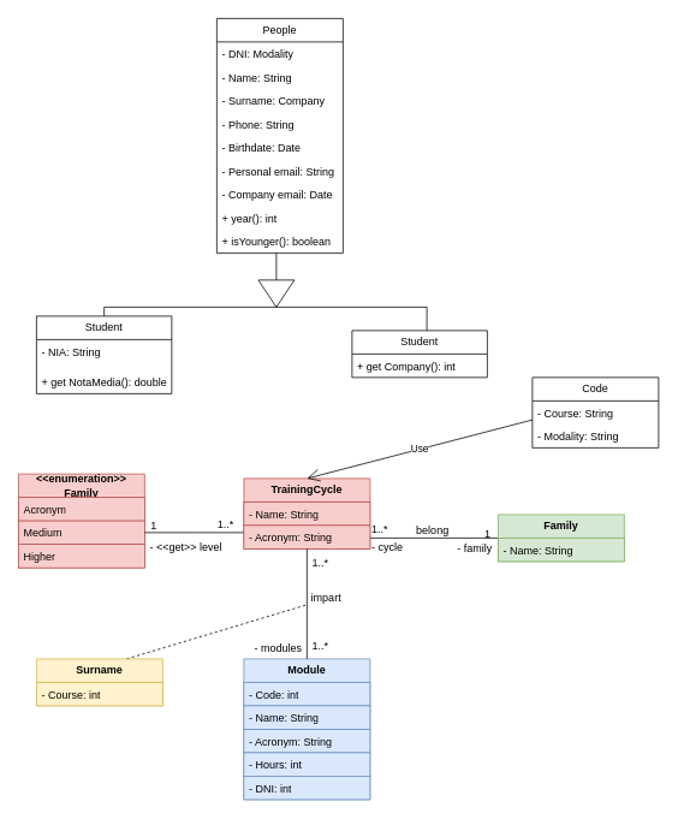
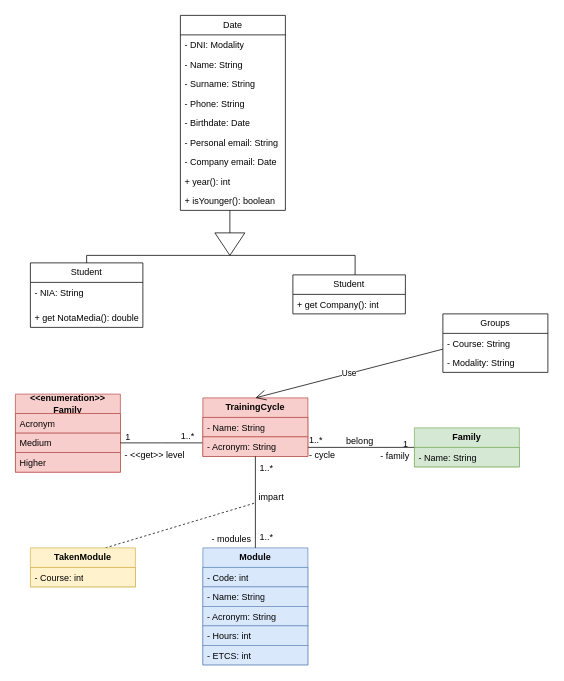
  <mxCell id="0" />
  <mxCell id="1" parent="0" />
  <mxCell id="2" value="" style="endArrow=none;shadow=0;strokeWidth=1;rounded=0;endFill=0;edgeStyle=elbowEdgeStyle;elbow=vertical;exitX=1;exitY=0.5;exitDx=0;exitDy=0;entryX=0;entryY=0.5;entryDx=0;entryDy=0;startArrow=none;startFill=0;" parent="1" source="15" target="16" edge="1"><mxGeometry x="0.5" y="41" relative="1" as="geometry"><mxPoint x="420" y="585" as="sourcePoint" /><mxPoint x="570" y="600" as="targetPoint" /><mxPoint x="-40" y="32" as="offset" /></mxGeometry></mxCell>
  <mxCell id="3" value="1..*" style="resizable=0;align=left;verticalAlign=bottom;labelBackgroundColor=none;fontSize=12;" parent="2" connectable="0" vertex="1"><mxGeometry x="-1" relative="1" as="geometry"><mxPoint as="offset" /></mxGeometry></mxCell>
  <mxCell id="4" value="1" style="resizable=0;align=right;verticalAlign=bottom;labelBackgroundColor=none;fontSize=12;" parent="2" connectable="0" vertex="1"><mxGeometry x="1" relative="1" as="geometry"><mxPoint x="-7" y="4" as="offset" /></mxGeometry></mxCell>
  <mxCell id="5" value="belong" style="text;html=1;resizable=0;points=[];;align=center;verticalAlign=middle;labelBackgroundColor=none;rounded=0;shadow=0;strokeWidth=1;fontSize=12;" parent="2" vertex="1" connectable="0"><mxGeometry x="0.5" y="49" relative="1" as="geometry"><mxPoint x="-38" y="40" as="offset" /></mxGeometry></mxCell>
  <mxCell id="6" value="&amp;lt;&amp;lt;enumeration&amp;gt;&amp;gt;&lt;br&gt;Family" style="swimlane;fontStyle=1;childLayout=stackLayout;horizontal=1;startSize=26;fillColor=#f8cecc;horizontalStack=0;resizeParent=1;resizeParentMax=0;resizeLast=0;collapsible=1;marginBottom=0;whiteSpace=wrap;html=1;strokeColor=#b85450;" parent="1" vertex="1"><mxGeometry x="20" y="525" width="140" height="104" as="geometry" /></mxCell>
  <mxCell id="7" value="Acronym" style="text;strokeColor=#b85450;fillColor=#f8cecc;align=left;verticalAlign=top;spacingLeft=4;spacingRight=4;overflow=hidden;rotatable=0;points=[[0,0.5],[1,0.5]];portConstraint=eastwest;whiteSpace=wrap;html=1;" parent="6" vertex="1"><mxGeometry y="26" width="140" height="26" as="geometry" /></mxCell>
  <mxCell id="8" value="Medium" style="text;strokeColor=#b85450;fillColor=#f8cecc;align=left;verticalAlign=top;spacingLeft=4;spacingRight=4;overflow=hidden;rotatable=0;points=[[0,0.5],[1,0.5]];portConstraint=eastwest;whiteSpace=wrap;html=1;" parent="6" vertex="1"><mxGeometry y="52" width="140" height="26" as="geometry" /></mxCell>
  <mxCell id="9" value="Higher" style="text;strokeColor=#b85450;fillColor=#f8cecc;align=left;verticalAlign=top;spacingLeft=4;spacingRight=4;overflow=hidden;rotatable=0;points=[[0,0.5],[1,0.5]];portConstraint=eastwest;whiteSpace=wrap;html=1;" vertex="1" parent="6"><mxGeometry y="78" width="140" height="26" as="geometry" /></mxCell>
  <mxCell id="10" style="edgeStyle=orthogonalEdgeStyle;rounded=0;orthogonalLoop=1;jettySize=auto;html=1;endArrow=none;endFill=0;" parent="1" source="8" edge="1"><mxGeometry relative="1" as="geometry"><mxPoint x="270" y="590" as="targetPoint" /></mxGeometry></mxCell>
  <mxCell id="11" value="1" style="resizable=0;align=left;verticalAlign=bottom;labelBackgroundColor=none;fontSize=12;" parent="1" connectable="0" vertex="1"><mxGeometry x="165" y="590" as="geometry" /></mxCell>
  <mxCell id="12" value="1..*" style="resizable=0;align=left;verticalAlign=bottom;labelBackgroundColor=none;fontSize=12;" parent="1" connectable="0" vertex="1"><mxGeometry x="245" y="583" as="geometry"><mxPoint x="-6" y="6" as="offset" /></mxGeometry></mxCell>
  <mxCell id="13" value="TrainingCycle" style="swimlane;fontStyle=1;childLayout=stackLayout;horizontal=1;startSize=26;fillColor=#f8cecc;horizontalStack=0;resizeParent=1;resizeParentMax=0;resizeLast=0;collapsible=1;marginBottom=0;whiteSpace=wrap;html=1;strokeColor=#b85450;" parent="1" vertex="1"><mxGeometry x="270" y="530" width="140" height="78" as="geometry" /></mxCell>
  <mxCell id="14" value="-&amp;nbsp;Name: String" style="text;strokeColor=#b85450;fillColor=#f8cecc;align=left;verticalAlign=top;spacingLeft=4;spacingRight=4;overflow=hidden;rotatable=0;points=[[0,0.5],[1,0.5]];portConstraint=eastwest;whiteSpace=wrap;html=1;" parent="13" vertex="1"><mxGeometry y="26" width="140" height="26" as="geometry" /></mxCell>
  <mxCell id="15" value="- Acronym: String" style="text;strokeColor=#b85450;fillColor=#f8cecc;align=left;verticalAlign=top;spacingLeft=4;spacingRight=4;overflow=hidden;rotatable=0;points=[[0,0.5],[1,0.5]];portConstraint=eastwest;whiteSpace=wrap;html=1;" parent="13" vertex="1"><mxGeometry y="52" width="140" height="26" as="geometry" /></mxCell>
  <mxCell id="16" value="Family" style="swimlane;fontStyle=1;childLayout=stackLayout;horizontal=1;startSize=26;fillColor=#d5e8d4;horizontalStack=0;resizeParent=1;resizeParentMax=0;resizeLast=0;collapsible=1;marginBottom=0;whiteSpace=wrap;html=1;strokeColor=#82b366;" parent="1" vertex="1"><mxGeometry x="552" y="570" width="140" height="52" as="geometry" /></mxCell>
  <mxCell id="17" value="-&amp;nbsp;Name: String" style="text;strokeColor=#82b366;fillColor=#d5e8d4;align=left;verticalAlign=top;spacingLeft=4;spacingRight=4;overflow=hidden;rotatable=0;points=[[0,0.5],[1,0.5]];portConstraint=eastwest;whiteSpace=wrap;html=1;" parent="16" vertex="1"><mxGeometry y="26" width="140" height="26" as="geometry" /></mxCell>
  <mxCell id="18" value="Module" style="swimlane;fontStyle=1;childLayout=stackLayout;horizontal=1;startSize=26;fillColor=#dae8fc;horizontalStack=0;resizeParent=1;resizeParentMax=0;resizeLast=0;collapsible=1;marginBottom=0;whiteSpace=wrap;html=1;strokeColor=#6c8ebf;" parent="1" vertex="1"><mxGeometry x="270" y="730" width="140" height="156" as="geometry" /></mxCell>
  <mxCell id="19" value="- Code: int" style="text;strokeColor=#6c8ebf;fillColor=#dae8fc;align=left;verticalAlign=top;spacingLeft=4;spacingRight=4;overflow=hidden;rotatable=0;points=[[0,0.5],[1,0.5]];portConstraint=eastwest;whiteSpace=wrap;html=1;" parent="18" vertex="1"><mxGeometry y="26" width="140" height="26" as="geometry" /></mxCell>
  <mxCell id="20" value="- Name: String" style="text;strokeColor=#6c8ebf;fillColor=#dae8fc;align=left;verticalAlign=top;spacingLeft=4;spacingRight=4;overflow=hidden;rotatable=0;points=[[0,0.5],[1,0.5]];portConstraint=eastwest;whiteSpace=wrap;html=1;" parent="18" vertex="1"><mxGeometry y="52" width="140" height="26" as="geometry" /></mxCell>
  <mxCell id="21" value="- Acronym: String" style="text;strokeColor=#6c8ebf;fillColor=#dae8fc;align=left;verticalAlign=top;spacingLeft=4;spacingRight=4;overflow=hidden;rotatable=0;points=[[0,0.5],[1,0.5]];portConstraint=eastwest;whiteSpace=wrap;html=1;" parent="18" vertex="1"><mxGeometry y="78" width="140" height="26" as="geometry" /></mxCell>
  <mxCell id="22" value="- Hours: int" style="text;strokeColor=#6c8ebf;fillColor=#dae8fc;align=left;verticalAlign=top;spacingLeft=4;spacingRight=4;overflow=hidden;rotatable=0;points=[[0,0.5],[1,0.5]];portConstraint=eastwest;whiteSpace=wrap;html=1;" parent="18" vertex="1"><mxGeometry y="104" width="140" height="26" as="geometry" /></mxCell>
- <mxCell id="23" value="- DNI: int" style="text;strokeColor=#6c8ebf;fillColor=#dae8fc;align=left;verticalAlign=top;spacingLeft=4;spacingRight=4;overflow=hidden;rotatable=0;points=[[0,0.5],[1,0.5]];portConstraint=eastwest;whiteSpace=wrap;html=1;" parent="18" vertex="1"><mxGeometry y="130" width="140" height="26" as="geometry" /></mxCell>
+ <mxCell id="23" value="- ETCS: int" style="text;strokeColor=#6c8ebf;fillColor=#dae8fc;align=left;verticalAlign=top;spacingLeft=4;spacingRight=4;overflow=hidden;rotatable=0;points=[[0,0.5],[1,0.5]];portConstraint=eastwest;whiteSpace=wrap;html=1;" parent="18" vertex="1"><mxGeometry y="130" width="140" height="26" as="geometry" /></mxCell>
  <mxCell id="24" style="edgeStyle=orthogonalEdgeStyle;rounded=0;orthogonalLoop=1;jettySize=auto;html=1;endArrow=none;endFill=0;exitX=0.5;exitY=0;exitDx=0;exitDy=0;" parent="1" source="18" target="42" edge="1"><mxGeometry relative="1" as="geometry"><mxPoint x="170" y="631" as="sourcePoint" /><mxPoint x="339.02" y="634.988" as="targetPoint" /></mxGeometry></mxCell>
  <mxCell id="25" value="1..*" style="resizable=0;align=left;verticalAlign=bottom;labelBackgroundColor=none;fontSize=12;" parent="1" connectable="0" vertex="1"><mxGeometry x="289" y="618" as="geometry"><mxPoint x="55" y="14" as="offset" /></mxGeometry></mxCell>
  <mxCell id="26" value="1..*" style="resizable=0;align=left;verticalAlign=bottom;labelBackgroundColor=none;fontSize=12;" parent="1" connectable="0" vertex="1"><mxGeometry x="289" y="710" as="geometry"><mxPoint x="55" y="14" as="offset" /></mxGeometry></mxCell>
  <mxCell id="27" value="impart" style="text;html=1;resizable=0;points=[];;align=center;verticalAlign=middle;labelBackgroundColor=none;rounded=0;shadow=0;strokeWidth=1;fontSize=12;" parent="1" vertex="1" connectable="0"><mxGeometry x="480" y="581" as="geometry"><mxPoint x="-120" y="81" as="offset" /></mxGeometry></mxCell>
- <mxCell id="28" value="People" style="swimlane;fontStyle=0;childLayout=stackLayout;horizontal=1;startSize=26;fillColor=none;horizontalStack=0;resizeParent=1;resizeParentMax=0;resizeLast=0;collapsible=1;marginBottom=0;whiteSpace=wrap;html=1;" vertex="1" parent="1"><mxGeometry x="240" y="20" width="140" height="260" as="geometry" /></mxCell>
+ <mxCell id="28" value="Date" style="swimlane;fontStyle=0;childLayout=stackLayout;horizontal=1;startSize=26;fillColor=none;horizontalStack=0;resizeParent=1;resizeParentMax=0;resizeLast=0;collapsible=1;marginBottom=0;whiteSpace=wrap;html=1;" vertex="1" parent="1"><mxGeometry x="240" y="20" width="140" height="260" as="geometry" /></mxCell>
  <mxCell id="29" value="- DNI: Modality" style="text;strokeColor=none;fillColor=none;align=left;verticalAlign=top;spacingLeft=4;spacingRight=4;overflow=hidden;rotatable=0;points=[[0,0.5],[1,0.5]];portConstraint=eastwest;whiteSpace=wrap;html=1;" vertex="1" parent="28"><mxGeometry y="26" width="140" height="26" as="geometry" /></mxCell>
  <mxCell id="30" value="- Name: String" style="text;strokeColor=none;fillColor=none;align=left;verticalAlign=top;spacingLeft=4;spacingRight=4;overflow=hidden;rotatable=0;points=[[0,0.5],[1,0.5]];portConstraint=eastwest;whiteSpace=wrap;html=1;" vertex="1" parent="28"><mxGeometry y="52" width="140" height="26" as="geometry" /></mxCell>
- <mxCell id="31" value="- Surname: Company" style="text;strokeColor=none;fillColor=none;align=left;verticalAlign=top;spacingLeft=4;spacingRight=4;overflow=hidden;rotatable=0;points=[[0,0.5],[1,0.5]];portConstraint=eastwest;whiteSpace=wrap;html=1;" vertex="1" parent="28"><mxGeometry y="78" width="140" height="26" as="geometry" /></mxCell>
+ <mxCell id="31" value="- Surname: String" style="text;strokeColor=none;fillColor=none;align=left;verticalAlign=top;spacingLeft=4;spacingRight=4;overflow=hidden;rotatable=0;points=[[0,0.5],[1,0.5]];portConstraint=eastwest;whiteSpace=wrap;html=1;" vertex="1" parent="28"><mxGeometry y="78" width="140" height="26" as="geometry" /></mxCell>
  <mxCell id="32" value="- Phone: String" style="text;strokeColor=none;fillColor=none;align=left;verticalAlign=top;spacingLeft=4;spacingRight=4;overflow=hidden;rotatable=0;points=[[0,0.5],[1,0.5]];portConstraint=eastwest;whiteSpace=wrap;html=1;" vertex="1" parent="28"><mxGeometry y="104" width="140" height="26" as="geometry" /></mxCell>
  <mxCell id="33" value="- Birthdate: Date" style="text;strokeColor=none;fillColor=none;align=left;verticalAlign=top;spacingLeft=4;spacingRight=4;overflow=hidden;rotatable=0;points=[[0,0.5],[1,0.5]];portConstraint=eastwest;whiteSpace=wrap;html=1;" vertex="1" parent="28"><mxGeometry y="130" width="140" height="26" as="geometry" /></mxCell>
  <mxCell id="34" value="- Personal email: String" style="text;strokeColor=none;fillColor=none;align=left;verticalAlign=top;spacingLeft=4;spacingRight=4;overflow=hidden;rotatable=0;points=[[0,0.5],[1,0.5]];portConstraint=eastwest;whiteSpace=wrap;html=1;" vertex="1" parent="28"><mxGeometry y="156" width="140" height="26" as="geometry" /></mxCell>
  <mxCell id="35" value="- Company email: Date" style="text;strokeColor=none;fillColor=none;align=left;verticalAlign=top;spacingLeft=4;spacingRight=4;overflow=hidden;rotatable=0;points=[[0,0.5],[1,0.5]];portConstraint=eastwest;whiteSpace=wrap;html=1;" vertex="1" parent="28"><mxGeometry y="182" width="140" height="26" as="geometry" /></mxCell>
  <mxCell id="36" value="+ year(): int" style="text;strokeColor=none;fillColor=none;align=left;verticalAlign=top;spacingLeft=4;spacingRight=4;overflow=hidden;rotatable=0;points=[[0,0.5],[1,0.5]];portConstraint=eastwest;whiteSpace=wrap;html=1;" vertex="1" parent="28"><mxGeometry y="208" width="140" height="26" as="geometry" /></mxCell>
  <mxCell id="37" value="+ isYounger(): boolean" style="text;strokeColor=none;fillColor=none;align=left;verticalAlign=top;spacingLeft=4;spacingRight=4;overflow=hidden;rotatable=0;points=[[0,0.5],[1,0.5]];portConstraint=eastwest;whiteSpace=wrap;html=1;" vertex="1" parent="28"><mxGeometry y="234" width="140" height="26" as="geometry" /></mxCell>
- <mxCell id="38" value="Code" style="swimlane;fontStyle=0;childLayout=stackLayout;horizontal=1;startSize=26;fillColor=none;horizontalStack=0;resizeParent=1;resizeParentMax=0;resizeLast=0;collapsible=1;marginBottom=0;whiteSpace=wrap;html=1;" vertex="1" parent="1"><mxGeometry x="590" y="418" width="140" height="78" as="geometry" /></mxCell>
+ <mxCell id="38" value="Groups" style="swimlane;fontStyle=0;childLayout=stackLayout;horizontal=1;startSize=26;fillColor=none;horizontalStack=0;resizeParent=1;resizeParentMax=0;resizeLast=0;collapsible=1;marginBottom=0;whiteSpace=wrap;html=1;" vertex="1" parent="1"><mxGeometry x="590" y="418" width="140" height="78" as="geometry" /></mxCell>
  <mxCell id="39" value="- Course: String" style="text;strokeColor=none;fillColor=none;align=left;verticalAlign=top;spacingLeft=4;spacingRight=4;overflow=hidden;rotatable=0;points=[[0,0.5],[1,0.5]];portConstraint=eastwest;whiteSpace=wrap;html=1;" vertex="1" parent="38"><mxGeometry y="26" width="140" height="26" as="geometry" /></mxCell>
  <mxCell id="40" value="- Modality: String" style="text;strokeColor=none;fillColor=none;align=left;verticalAlign=top;spacingLeft=4;spacingRight=4;overflow=hidden;rotatable=0;points=[[0,0.5],[1,0.5]];portConstraint=eastwest;whiteSpace=wrap;html=1;" vertex="1" parent="38"><mxGeometry y="52" width="140" height="26" as="geometry" /></mxCell>
  <mxCell id="41" value="- &lt;&lt;get&gt;&gt; level" style="resizable=0;align=left;verticalAlign=bottom;labelBackgroundColor=none;fontSize=12;" connectable="0" vertex="1" parent="1"><mxGeometry x="94" y="607" as="geometry"><mxPoint x="70" y="7" as="offset" /></mxGeometry></mxCell>
  <mxCell id="42" value="- cycle" style="resizable=0;align=left;verticalAlign=bottom;labelBackgroundColor=none;fontSize=12;fillColor=#fff2cc;" connectable="0" vertex="1" parent="1"><mxGeometry x="340" y="608" as="geometry"><mxPoint x="70" y="7" as="offset" /></mxGeometry></mxCell>
  <mxCell id="43" value="- family" style="resizable=0;align=left;verticalAlign=bottom;labelBackgroundColor=none;fontSize=12;fillColor=#dae8fc;" connectable="0" vertex="1" parent="1"><mxGeometry x="430" y="614" as="geometry"><mxPoint x="75" y="2" as="offset" /></mxGeometry></mxCell>
  <mxCell id="44" value="- modules" style="resizable=0;align=left;verticalAlign=bottom;labelBackgroundColor=none;fontSize=12;fillColor=#f8cecc;" connectable="0" vertex="1" parent="1"><mxGeometry x="210" y="720" as="geometry"><mxPoint x="70" y="7" as="offset" /></mxGeometry></mxCell>
  <mxCell id="45" value="" style="endArrow=none;dashed=1;html=1;rounded=0;" edge="1" parent="1"><mxGeometry width="50" height="50" relative="1" as="geometry"><mxPoint x="140" y="730" as="sourcePoint" /><mxPoint x="340" y="670" as="targetPoint" /></mxGeometry></mxCell>
- <mxCell id="46" value="Surname" style="swimlane;fontStyle=1;childLayout=stackLayout;horizontal=1;startSize=26;fillColor=#fff2cc;horizontalStack=0;resizeParent=1;resizeParentMax=0;resizeLast=0;collapsible=1;marginBottom=0;whiteSpace=wrap;html=1;strokeColor=#d6b656;" vertex="1" parent="1"><mxGeometry y="730" width="140" height="52" as="geometry" x="40" /></mxCell>
+ <mxCell id="46" value="TakenModule" style="swimlane;fontStyle=1;childLayout=stackLayout;horizontal=1;startSize=26;fillColor=#fff2cc;horizontalStack=0;resizeParent=1;resizeParentMax=0;resizeLast=0;collapsible=1;marginBottom=0;whiteSpace=wrap;html=1;strokeColor=#d6b656;" vertex="1" parent="1"><mxGeometry y="730" width="140" height="52" as="geometry" x="40" /></mxCell>
  <mxCell id="47" value="-&amp;nbsp;Course: int" style="text;strokeColor=#d6b656;fillColor=#fff2cc;align=left;verticalAlign=top;spacingLeft=4;spacingRight=4;overflow=hidden;rotatable=0;points=[[0,0.5],[1,0.5]];portConstraint=eastwest;whiteSpace=wrap;html=1;" vertex="1" parent="46"><mxGeometry y="26" width="140" height="26" as="geometry" /></mxCell>
  <mxCell id="48" value="" style="triangle;whiteSpace=wrap;html=1;direction=south;" vertex="1" parent="1"><mxGeometry x="286" y="310" width="40" height="30" as="geometry" /></mxCell>
  <mxCell id="49" value="" style="endArrow=none;html=1;rounded=0;exitX=0;exitY=0.5;exitDx=0;exitDy=0;" edge="1" parent="1" source="48"><mxGeometry width="50" height="50" relative="1" as="geometry"><mxPoint x="220" y="330" as="sourcePoint" /><mxPoint x="306" y="280" as="targetPoint" /></mxGeometry></mxCell>
  <mxCell id="50" value="" style="endArrow=none;html=1;rounded=0;entryX=1;entryY=0.5;entryDx=0;entryDy=0;exitX=0.5;exitY=0;exitDx=0;exitDy=0;" edge="1" parent="1" source="52" target="48"><mxGeometry width="50" height="50" relative="1" as="geometry"><mxPoint x="180" y="340" as="sourcePoint" /><mxPoint x="230" y="280" as="targetPoint" /><Array as="points"><mxPoint x="115" y="340" /></Array></mxGeometry></mxCell>
  <mxCell id="51" value="" style="endArrow=none;html=1;rounded=0;exitX=1;exitY=0.5;exitDx=0;exitDy=0;entryX=0.553;entryY=0;entryDx=0;entryDy=0;entryPerimeter=0;" edge="1" parent="1" source="48" target="55"><mxGeometry width="50" height="50" relative="1" as="geometry"><mxPoint x="190" y="350" as="sourcePoint" /><mxPoint x="470" y="340" as="targetPoint" /><Array as="points"><mxPoint x="473" y="340" /></Array></mxGeometry></mxCell>
  <mxCell id="52" value="Student" style="swimlane;fontStyle=0;childLayout=stackLayout;horizontal=1;startSize=26;fillColor=none;horizontalStack=0;resizeParent=1;resizeParentMax=0;resizeLast=0;collapsible=1;marginBottom=0;whiteSpace=wrap;html=1;" vertex="1" parent="1"><mxGeometry y="350" width="150" height="86" as="geometry" x="40" /></mxCell>
  <mxCell id="53" value="- NIA: String" style="text;strokeColor=none;fillColor=none;align=left;verticalAlign=top;spacingLeft=4;spacingRight=4;overflow=hidden;rotatable=0;points=[[0,0.5],[1,0.5]];portConstraint=eastwest;whiteSpace=wrap;html=1;" vertex="1" parent="52"><mxGeometry y="26" width="150" height="34" as="geometry" /></mxCell>
  <mxCell id="54" value="+ get NotaMedia(): double" style="text;strokeColor=none;fillColor=none;align=left;verticalAlign=top;spacingLeft=4;spacingRight=4;overflow=hidden;rotatable=0;points=[[0,0.5],[1,0.5]];portConstraint=eastwest;whiteSpace=wrap;html=1;" vertex="1" parent="52"><mxGeometry y="60" width="150" height="26" as="geometry" /></mxCell>
  <mxCell id="55" value="Student" style="swimlane;fontStyle=0;childLayout=stackLayout;horizontal=1;startSize=26;fillColor=none;horizontalStack=0;resizeParent=1;resizeParentMax=0;resizeLast=0;collapsible=1;marginBottom=0;whiteSpace=wrap;html=1;" vertex="1" parent="1"><mxGeometry x="390" y="366" width="150" height="52" as="geometry" /></mxCell>
  <mxCell id="56" value="+ get Company(): int" style="text;strokeColor=none;fillColor=none;align=left;verticalAlign=top;spacingLeft=4;spacingRight=4;overflow=hidden;rotatable=0;points=[[0,0.5],[1,0.5]];portConstraint=eastwest;whiteSpace=wrap;html=1;" vertex="1" parent="55"><mxGeometry y="26" width="150" height="26" as="geometry" /></mxCell>
  <mxCell id="57" value="Use" style="endArrow=open;endSize=12;dashed=0;html=1;rounded=0;exitX=0;exitY=0.808;exitDx=0;exitDy=0;exitPerimeter=0;entryX=0.5;entryY=0;entryDx=0;entryDy=0;" edge="1" parent="1" source="39" target="13"><mxGeometry width="160" relative="1" as="geometry"><mxPoint x="130" y="400" as="sourcePoint" /><mxPoint x="290" y="400" as="targetPoint" /></mxGeometry></mxCell>
